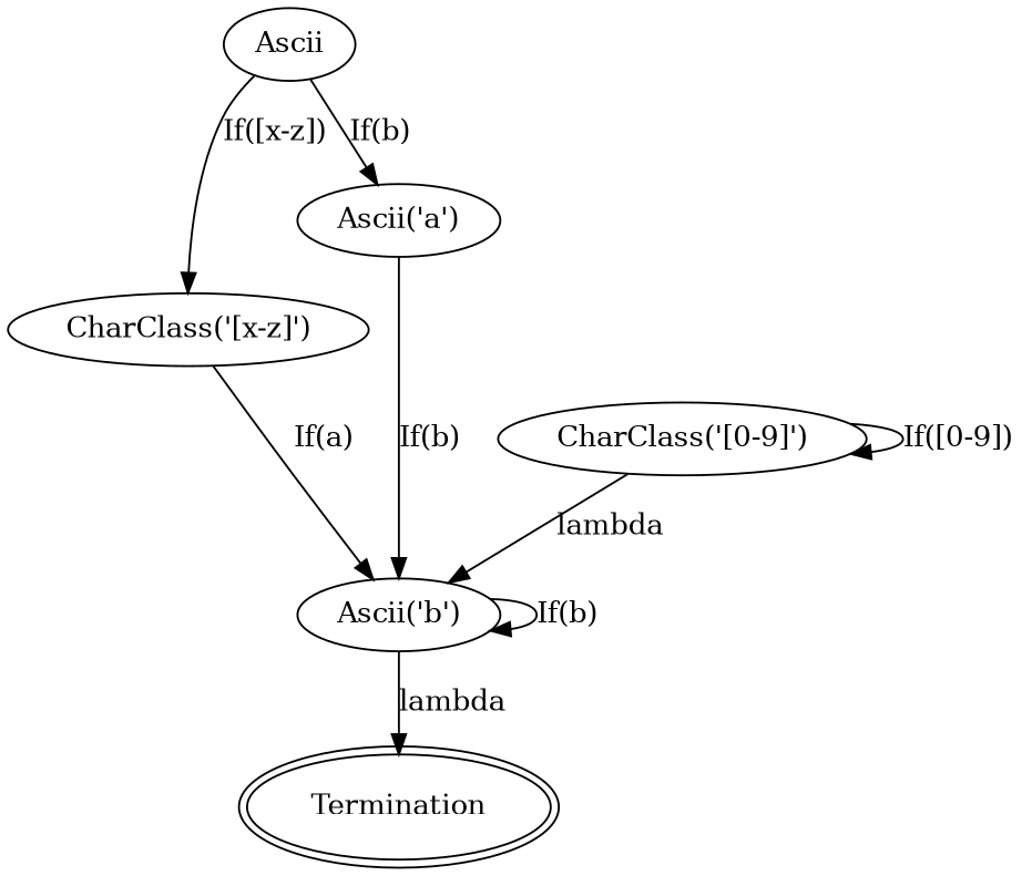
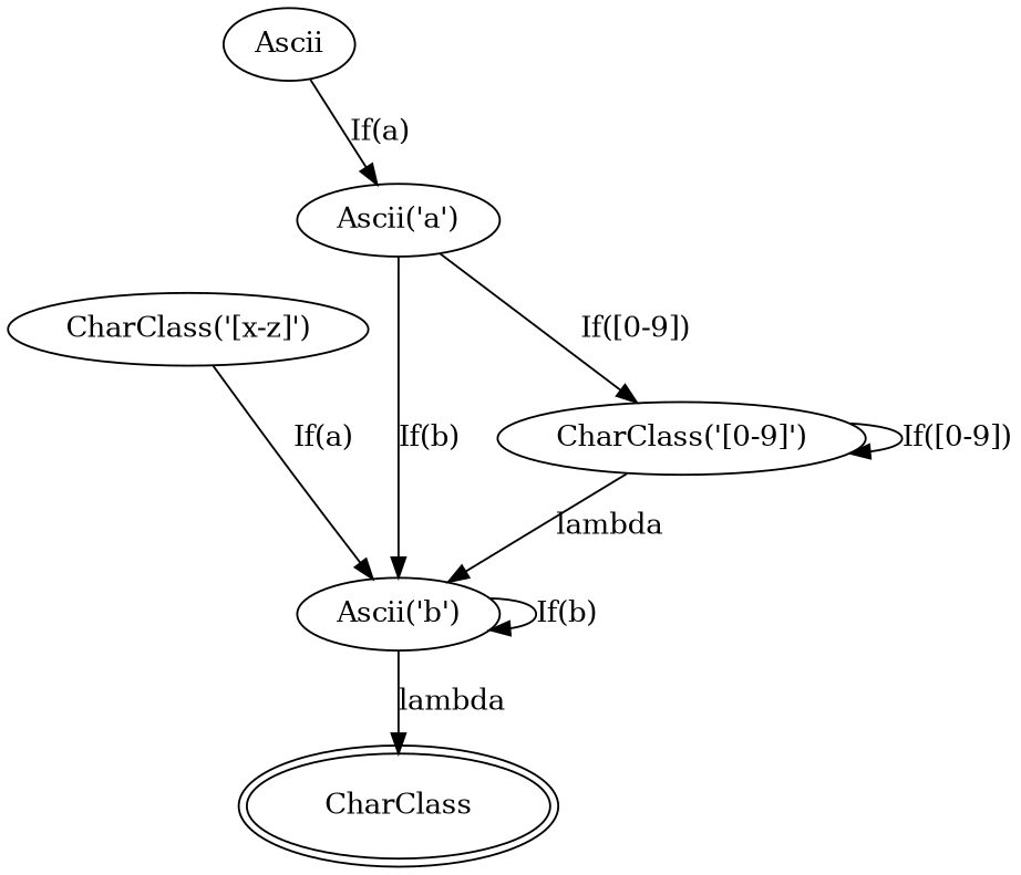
  digraph {
    n1 [label=Ascii]
    n2 [label="CharClass('[x-z]')"]
    n3 [label="Ascii('a')"]
    n4 [label="Ascii('b')"]
    n5 [label="CharClass('[0-9]')"]
-   n6 [label=Termination peripheries=2]
-   n1 -> n2 [label="If([x-z])"]
-   n1 -> n3 [label="If(b)"]
+   n6 [label=CharClass peripheries=2]
+   n1 -> n3 [label="If(a)"]
    n2 -> n4 [label="If(a)"]
    n3 -> n4 [label="If(b)"]
+   n3 -> n5 [label="If([0-9])"]
    n4 -> n4 [label="If(b)"]
    n4 -> n6 [label=lambda]
    n5 -> n4 [label=lambda]
    n5 -> n5 [label="If([0-9])"]
  }
